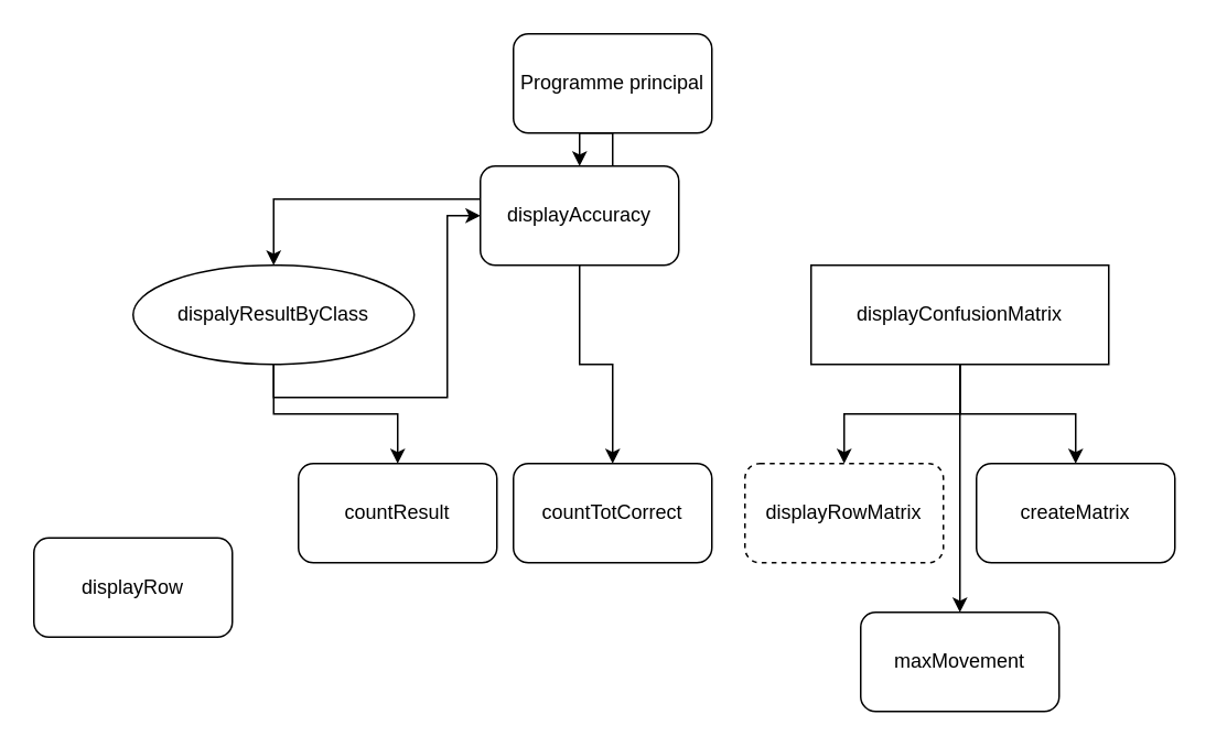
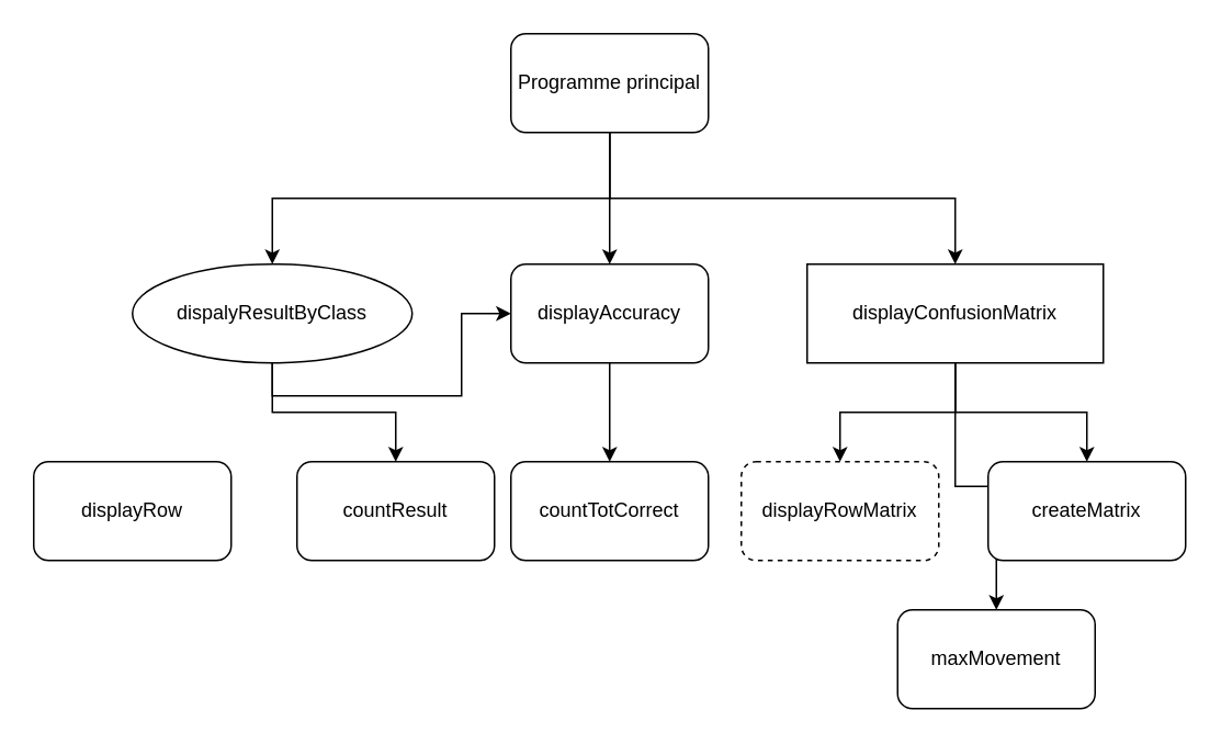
  <mxCell id="0" />
  <mxCell id="1" parent="0" />
  <mxCell id="2" style="edgeStyle=orthogonalEdgeStyle;rounded=0;orthogonalLoop=1;jettySize=auto;html=1;exitX=0.5;exitY=1;exitDx=0;exitDy=0;" parent="1" source="5" target="8" edge="1"><mxGeometry relative="1" as="geometry" /></mxCell>
  <mxCell id="3" style="edgeStyle=orthogonalEdgeStyle;rounded=0;orthogonalLoop=1;jettySize=auto;html=1;exitX=0.5;exitY=1;exitDx=0;exitDy=0;entryX=0.5;entryY=0;entryDx=0;entryDy=0;" parent="1" source="5" target="14" edge="1"><mxGeometry relative="1" as="geometry" /></mxCell>
+ <mxCell id="4" style="edgeStyle=orthogonalEdgeStyle;rounded=0;orthogonalLoop=1;jettySize=auto;html=1;exitX=0.5;exitY=1;exitDx=0;exitDy=0;" parent="1" source="5" target="12" edge="1"><mxGeometry relative="1" as="geometry" /></mxCell>
  <mxCell id="5" value="Programme principal" style="rounded=1;whiteSpace=wrap;html=1;" parent="1" vertex="1"><mxGeometry x="310" y="20" width="120" height="60" as="geometry" /></mxCell>
  <mxCell id="6" style="edgeStyle=orthogonalEdgeStyle;rounded=0;orthogonalLoop=1;jettySize=auto;html=1;exitX=0.5;exitY=1;exitDx=0;exitDy=0;" parent="1" source="8" target="14" edge="1"><mxGeometry relative="1" as="geometry" /></mxCell>
  <mxCell id="7" style="edgeStyle=orthogonalEdgeStyle;rounded=0;orthogonalLoop=1;jettySize=auto;html=1;exitX=0.5;exitY=1;exitDx=0;exitDy=0;" parent="1" source="8" target="16" edge="1"><mxGeometry relative="1" as="geometry" /></mxCell>
  <mxCell id="8" value="dispalyResultByClass" style="ellipse;whiteSpace=wrap;html=1;" parent="1" vertex="1"><mxGeometry x="80" y="160" width="170" height="60" as="geometry" /></mxCell>
  <mxCell id="9" style="edgeStyle=orthogonalEdgeStyle;rounded=0;orthogonalLoop=1;jettySize=auto;html=1;exitX=0.5;exitY=1;exitDx=0;exitDy=0;entryX=0.5;entryY=0;entryDx=0;entryDy=0;" parent="1" source="12" target="17" edge="1"><mxGeometry relative="1" as="geometry" /></mxCell>
  <mxCell id="10" style="edgeStyle=orthogonalEdgeStyle;rounded=0;orthogonalLoop=1;jettySize=auto;html=1;exitX=0.5;exitY=1;exitDx=0;exitDy=0;" parent="1" source="12" target="18" edge="1"><mxGeometry relative="1" as="geometry" /></mxCell>
  <mxCell id="11" style="edgeStyle=orthogonalEdgeStyle;rounded=0;orthogonalLoop=1;jettySize=auto;html=1;entryX=0.5;entryY=0;entryDx=0;entryDy=0;" parent="1" source="12" target="20" edge="1"><mxGeometry relative="1" as="geometry" /></mxCell>
  <mxCell id="12" value="displayConfusionMatrix" style="whiteSpace=wrap;html=1;rounded=0;" parent="1" vertex="1"><mxGeometry x="490" y="160" width="180" height="60" as="geometry" /></mxCell>
  <mxCell id="13" style="edgeStyle=orthogonalEdgeStyle;rounded=0;orthogonalLoop=1;jettySize=auto;html=1;exitX=0.5;exitY=1;exitDx=0;exitDy=0;" parent="1" source="14" target="19" edge="1"><mxGeometry relative="1" as="geometry" /></mxCell>
- <mxCell id="14" value="displayAccuracy" style="rounded=1;whiteSpace=wrap;html=1;" parent="1" vertex="1"><mxGeometry x="290" y="100" width="120" height="60" as="geometry" /></mxCell>
- <mxCell id="15" value="displayRow" style="rounded=1;whiteSpace=wrap;html=1;" parent="1" vertex="1"><mxGeometry x="20" y="325" width="120" height="60" as="geometry" /></mxCell>
+ <mxCell id="14" value="displayAccuracy" style="rounded=1;whiteSpace=wrap;html=1;" parent="1" vertex="1"><mxGeometry x="310" y="160" width="120" height="60" as="geometry" /></mxCell>
+ <mxCell id="15" value="displayRow" style="rounded=1;whiteSpace=wrap;html=1;" parent="1" vertex="1"><mxGeometry x="20" y="280" width="120" height="60" as="geometry" /></mxCell>
  <mxCell id="16" value="countResult" style="rounded=1;whiteSpace=wrap;html=1;" parent="1" vertex="1"><mxGeometry x="180" y="280" width="120" height="60" as="geometry" /></mxCell>
  <mxCell id="17" value="displayRowMatrix" style="rounded=1;whiteSpace=wrap;html=1;dashed=1;" parent="1" vertex="1"><mxGeometry x="450" y="280" width="120" height="60" as="geometry" /></mxCell>
- <mxCell id="18" value="createMatrix" style="rounded=1;whiteSpace=wrap;html=1;" parent="1" vertex="1"><mxGeometry x="590" y="280" width="120" height="60" as="geometry" /></mxCell>
+ <mxCell id="18" value="createMatrix" style="rounded=1;whiteSpace=wrap;html=1;" parent="1" vertex="1"><mxGeometry x="600" y="280" width="120" height="60" as="geometry" /></mxCell>
  <mxCell id="19" value="countTotCorrect" style="rounded=1;whiteSpace=wrap;html=1;" parent="1" vertex="1"><mxGeometry x="310" y="280" width="120" height="60" as="geometry" /></mxCell>
- <mxCell id="20" value="maxMovement" style="rounded=1;whiteSpace=wrap;html=1;" parent="1" vertex="1"><mxGeometry x="520" y="370" width="120" height="60" as="geometry" /></mxCell>
+ <mxCell id="20" value="maxMovement" style="rounded=1;whiteSpace=wrap;html=1;" parent="1" vertex="1"><mxGeometry x="545" y="370" width="120" height="60" as="geometry" /></mxCell>
